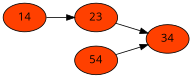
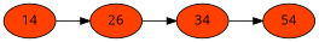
  digraph {
    fontname="Open Sans"
    rankdir=LR
    node [fillcolor="#FF4000" fontname="Open Sans" style=filled]
    edge [fontname="Open Sans"]
    n1 [label=14]
-   n2 [label=23]
+   n2 [label=26]
    n3 [label=34]
    n4 [label=54]
    n1 -> n2
    n2 -> n3
-   n4 -> n3
+   n3 -> n4
  }
